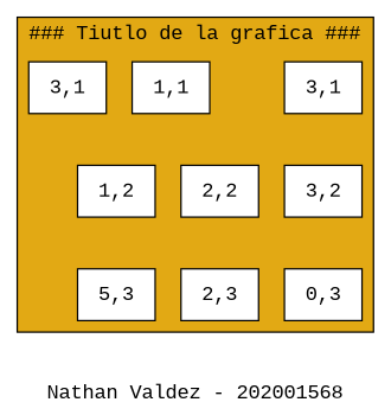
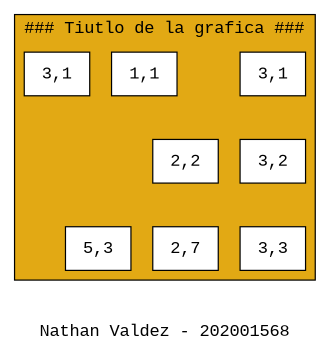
  digraph {
    fontname="Liberation Mono"
    label="Nathan Valdez - 202001568"
    node [fillcolor=white fontname="Liberation Mono" group=3 shape=box style=filled]
    edge [dir=none fontname="Liberation Mono" style=invisible]
    n1 [group=1 label="1,1"]
    n2 [label="3,1"]
-   n3 [group=1 label="1,2"]
    n4 [group=2 label="2,2"]
    n5 [label="3,2"]
    n6 [group=1 label="5,3"]
-   n7 [group=2 label="2,3"]
-   n8 [label="0,3"]
+   n7 [group=2 label="2,7"]
+   n8 [label="3,3"]
    n9 [label="3,1"]
    subgraph cluster_1 {
      bgcolor="#E2A914"
      label="### Tiutlo de la grafica ###"
      n9
      subgraph sub_2 {
        bgcolor="#E2A914"
        label="### Tiutlo de la grafica ###"
        rank=same
        n1
        n2
      }
      subgraph sub_3 {
        bgcolor="#E2A914"
        label="### Tiutlo de la grafica ###"
        rank=same
-       n3
        n4
        n5
      }
      subgraph sub_4 {
        bgcolor="#E2A914"
        label="### Tiutlo de la grafica ###"
        rank=same
        n6
        n7
        n8
      }
    }
-   n1 -> n3
    n2 -> n5
-   n3 -> n4
-   n3 -> n6
    n4 -> n5
    n4 -> n7
    n5 -> n8
    n6 -> n7
    n7 -> n8
  }
